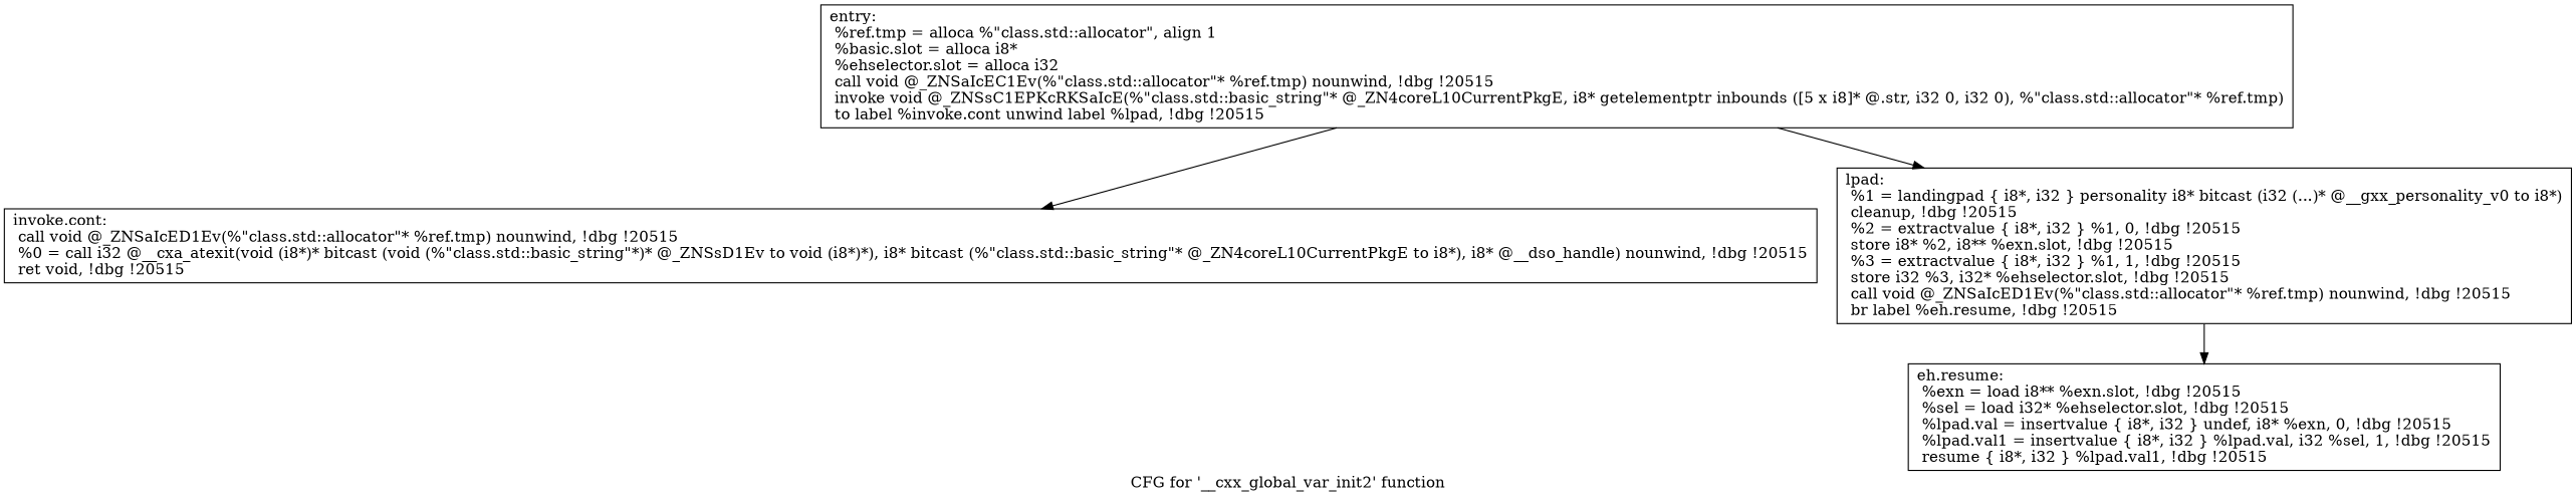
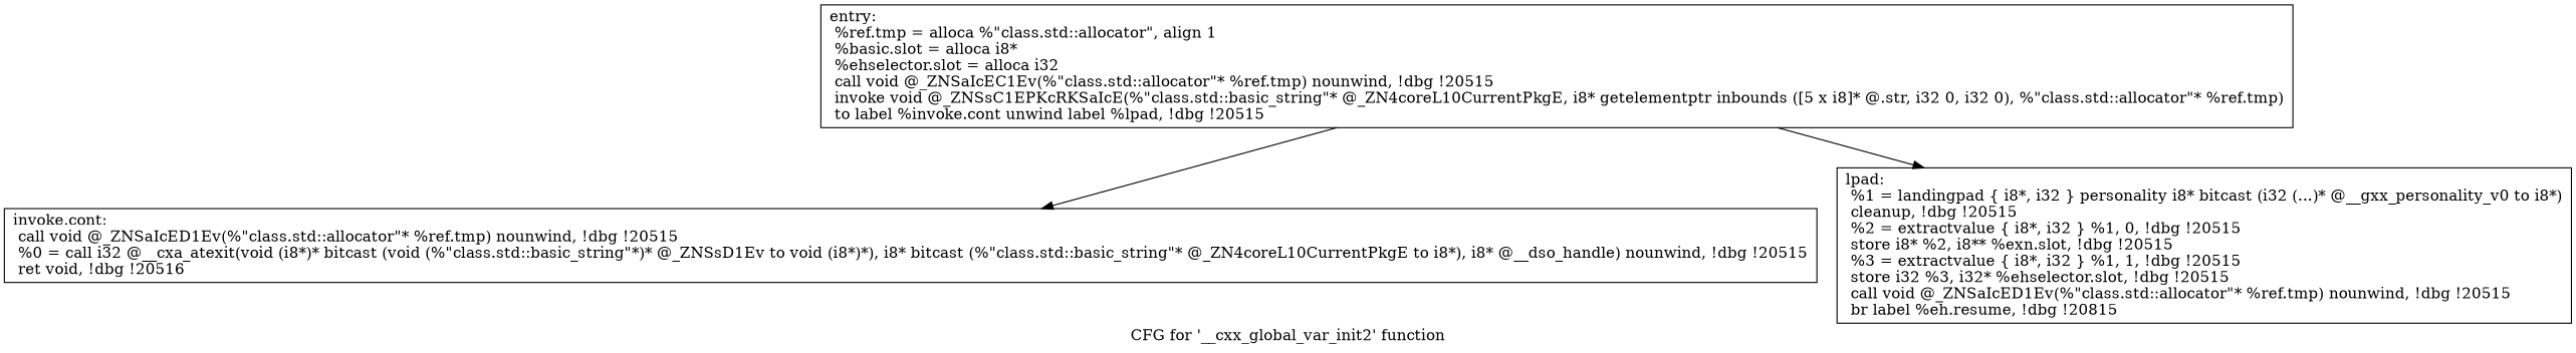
  digraph {
    label="CFG for '__cxx_global_var_init2' function"
    node [shape=record]
    n1 [label="{entry:\l  %ref.tmp = alloca %\"class.std::allocator\", align 1\l  %basic.slot = alloca i8*\l  %ehselector.slot = alloca i32\l  call void @_ZNSaIcEC1Ev(%\"class.std::allocator\"* %ref.tmp) nounwind, !dbg !20515\l  invoke void @_ZNSsC1EPKcRKSaIcE(%\"class.std::basic_string\"* @_ZN4coreL10CurrentPkgE, i8* getelementptr inbounds ([5 x i8]* @.str, i32 0, i32 0), %\"class.std::allocator\"* %ref.tmp)\l          to label %invoke.cont unwind label %lpad, !dbg !20515\l}"]
-   n2 [label="{invoke.cont:                                      \l  call void @_ZNSaIcED1Ev(%\"class.std::allocator\"* %ref.tmp) nounwind, !dbg !20515\l  %0 = call i32 @__cxa_atexit(void (i8*)* bitcast (void (%\"class.std::basic_string\"*)* @_ZNSsD1Ev to void (i8*)*), i8* bitcast (%\"class.std::basic_string\"* @_ZN4coreL10CurrentPkgE to i8*), i8* @__dso_handle) nounwind, !dbg !20515\l  ret void, !dbg !20515\l}"]
-   n3 [label="{lpad:                                             \l  %1 = landingpad \{ i8*, i32 \} personality i8* bitcast (i32 (...)* @__gxx_personality_v0 to i8*)\l          cleanup, !dbg !20515\l  %2 = extractvalue \{ i8*, i32 \} %1, 0, !dbg !20515\l  store i8* %2, i8** %exn.slot, !dbg !20515\l  %3 = extractvalue \{ i8*, i32 \} %1, 1, !dbg !20515\l  store i32 %3, i32* %ehselector.slot, !dbg !20515\l  call void @_ZNSaIcED1Ev(%\"class.std::allocator\"* %ref.tmp) nounwind, !dbg !20515\l  br label %eh.resume, !dbg !20515\l}"]
-   n4 [label="{eh.resume:                                        \l  %exn = load i8** %exn.slot, !dbg !20515\l  %sel = load i32* %ehselector.slot, !dbg !20515\l  %lpad.val = insertvalue \{ i8*, i32 \} undef, i8* %exn, 0, !dbg !20515\l  %lpad.val1 = insertvalue \{ i8*, i32 \} %lpad.val, i32 %sel, 1, !dbg !20515\l  resume \{ i8*, i32 \} %lpad.val1, !dbg !20515\l}"]
+   n2 [label="{invoke.cont:                                      \l  call void @_ZNSaIcED1Ev(%\"class.std::allocator\"* %ref.tmp) nounwind, !dbg !20515\l  %0 = call i32 @__cxa_atexit(void (i8*)* bitcast (void (%\"class.std::basic_string\"*)* @_ZNSsD1Ev to void (i8*)*), i8* bitcast (%\"class.std::basic_string\"* @_ZN4coreL10CurrentPkgE to i8*), i8* @__dso_handle) nounwind, !dbg !20515\l  ret void, !dbg !20516\l}"]
+   n3 [label="{lpad:                                             \l  %1 = landingpad \{ i8*, i32 \} personality i8* bitcast (i32 (...)* @__gxx_personality_v0 to i8*)\l          cleanup, !dbg !20515\l  %2 = extractvalue \{ i8*, i32 \} %1, 0, !dbg !20515\l  store i8* %2, i8** %exn.slot, !dbg !20515\l  %3 = extractvalue \{ i8*, i32 \} %1, 1, !dbg !20515\l  store i32 %3, i32* %ehselector.slot, !dbg !20515\l  call void @_ZNSaIcED1Ev(%\"class.std::allocator\"* %ref.tmp) nounwind, !dbg !20515\l  br label %eh.resume, !dbg !20815\l}"]
    n1 -> n2
    n1 -> n3
-   n3 -> n4
  }
